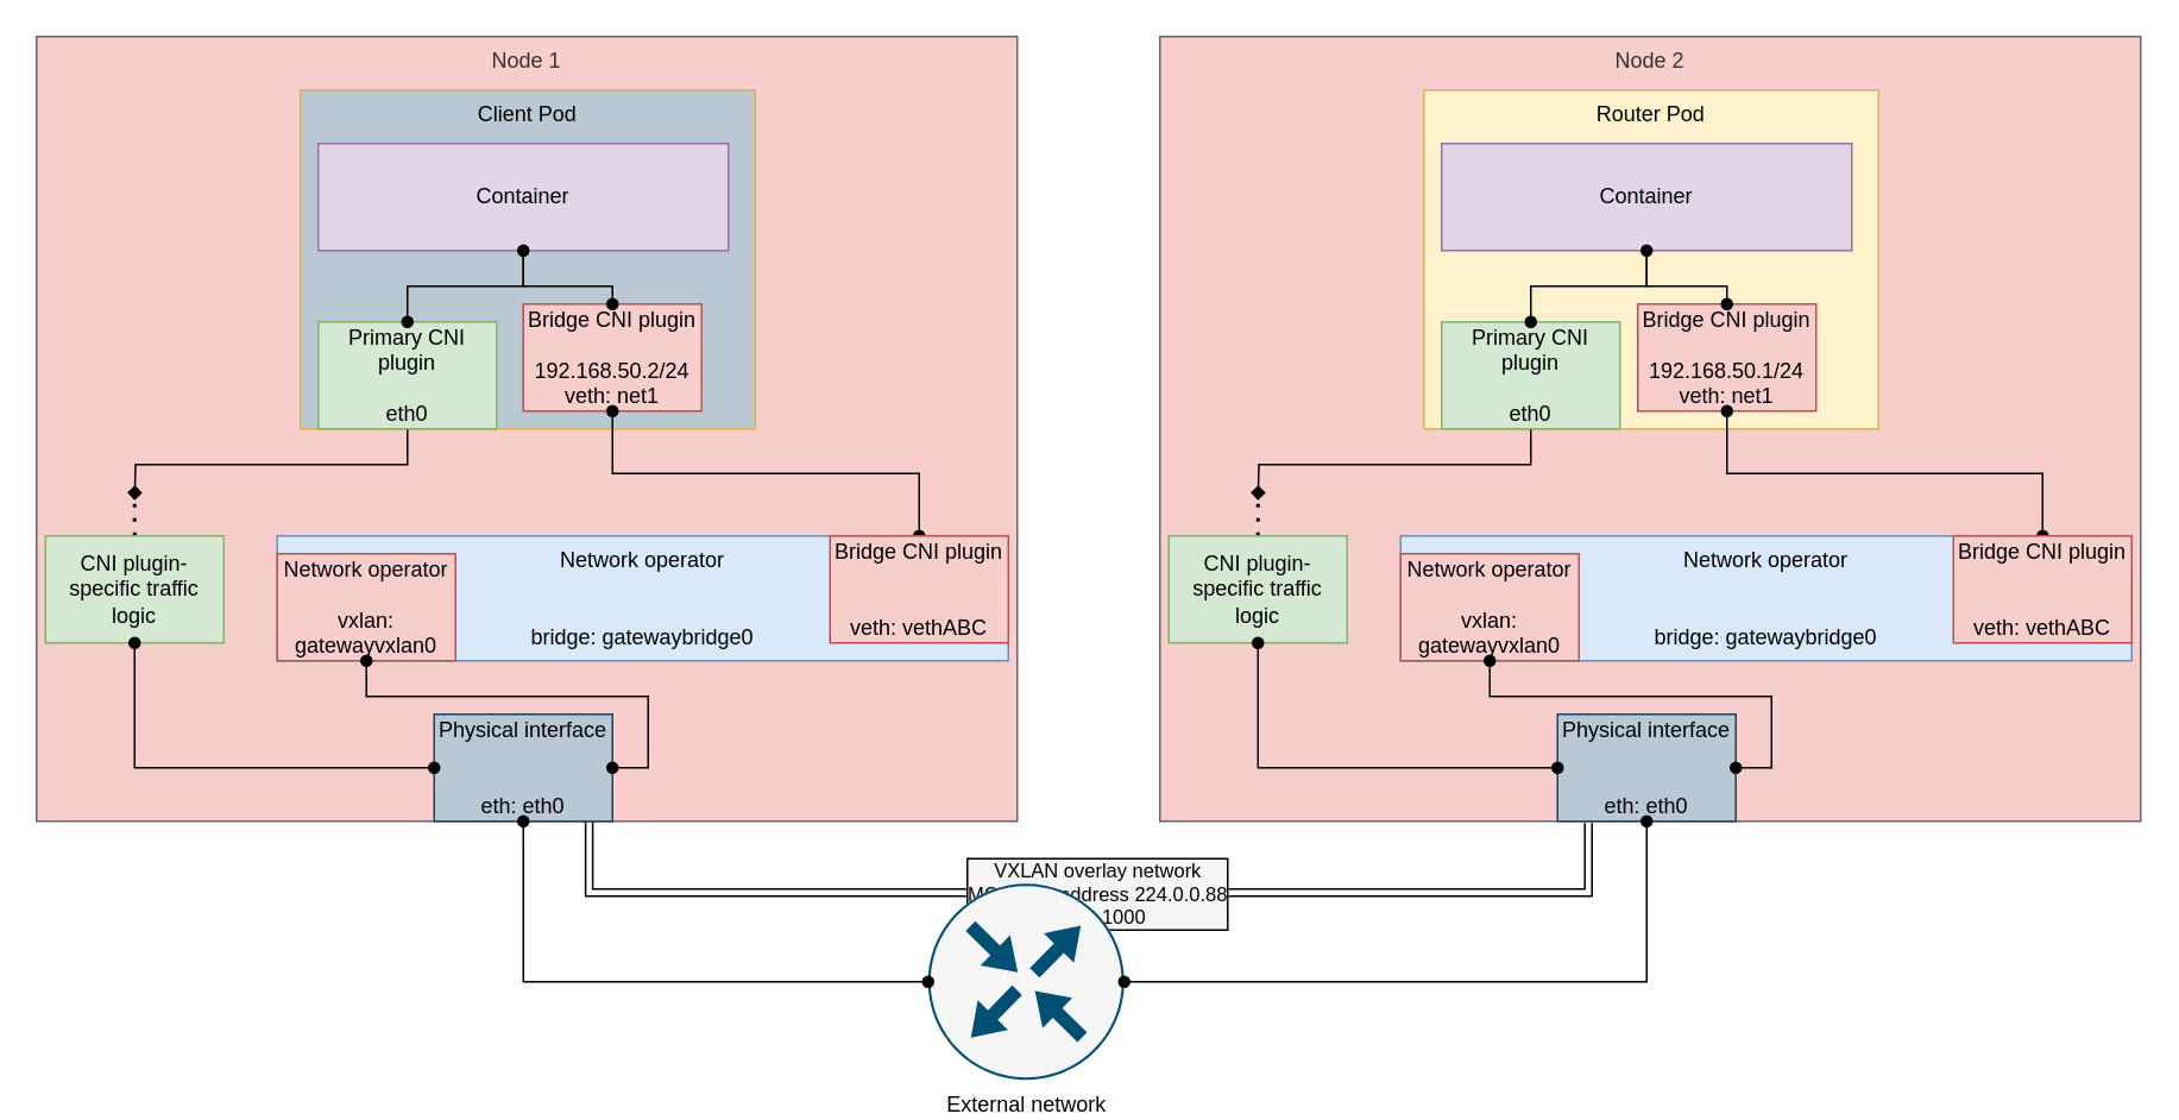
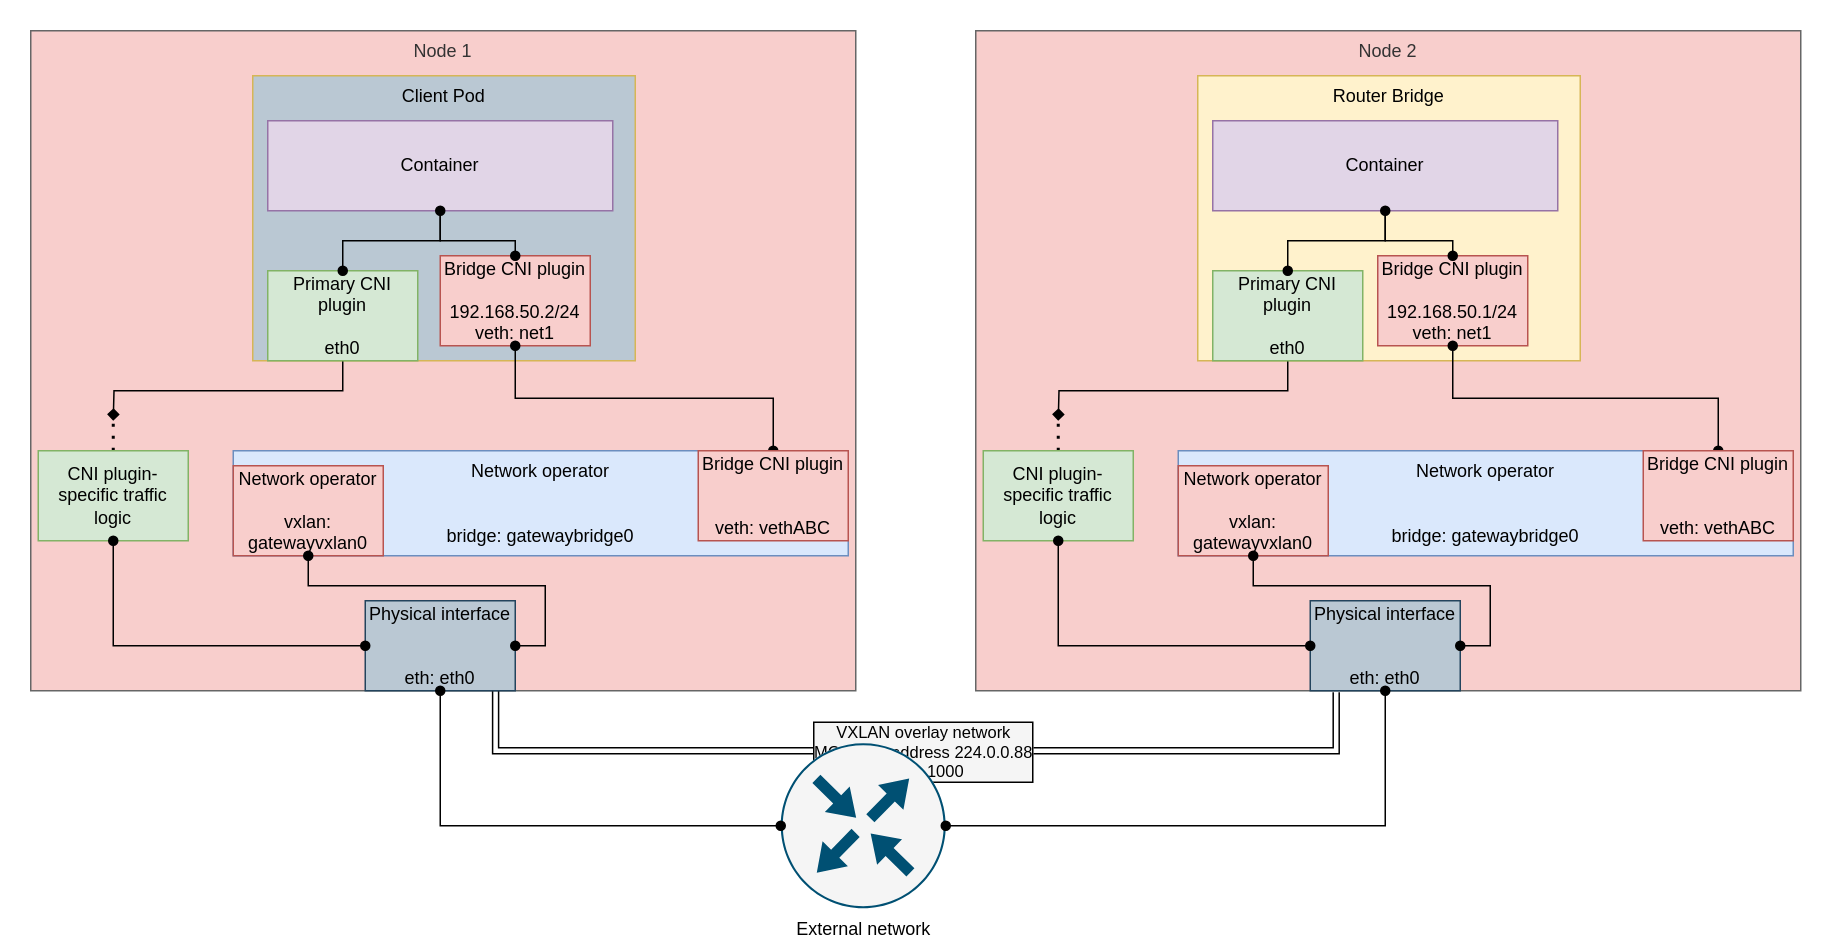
  <mxCell id="0" />
  <mxCell id="1" parent="0" />
  <mxCell id="2" value="Node 1" style="rounded=0;whiteSpace=wrap;html=1;verticalAlign=top;fillColor=#f8cecc;fontColor=#333333;strokeColor=#666666;" vertex="1" parent="1"><mxGeometry x="20" y="20" width="550" height="440" as="geometry" /></mxCell>
  <mxCell id="3" value="Client Pod" style="rounded=0;whiteSpace=wrap;html=1;verticalAlign=top;fillColor=#bac8d3;strokeColor=#d6b656;" vertex="1" parent="1"><mxGeometry x="168" y="50" width="255" height="190" as="geometry" /></mxCell>
  <mxCell id="4" style="edgeStyle=orthogonalEdgeStyle;rounded=0;orthogonalLoop=1;jettySize=auto;html=1;exitX=0.5;exitY=1;exitDx=0;exitDy=0;endArrow=diamond;endFill=1;" edge="1" parent="1" source="5"><mxGeometry relative="1" as="geometry"><mxPoint x="75" y="280" as="targetPoint" /></mxGeometry></mxCell>
  <mxCell id="5" value="Primary CNI plugin&lt;br&gt;&lt;br&gt;eth0" style="rounded=0;whiteSpace=wrap;html=1;fillColor=#d5e8d4;strokeColor=#82b366;" vertex="1" parent="1"><mxGeometry x="178" y="180" width="100" height="60" as="geometry" /></mxCell>
  <mxCell id="6" value="Bridge CNI plugin&lt;br&gt;&lt;br&gt;192.168.50.2/24&lt;br&gt;veth: net1" style="rounded=0;whiteSpace=wrap;html=1;fillColor=#f8cecc;strokeColor=#b85450;" vertex="1" parent="1"><mxGeometry x="293" y="170" width="100" height="60" as="geometry" /></mxCell>
  <mxCell id="7" value="Container" style="rounded=0;whiteSpace=wrap;html=1;fillColor=#e1d5e7;strokeColor=#9673a6;" vertex="1" parent="1"><mxGeometry x="178" y="80" width="230" height="60" as="geometry" /></mxCell>
  <mxCell id="8" style="edgeStyle=orthogonalEdgeStyle;rounded=0;orthogonalLoop=1;jettySize=auto;html=1;exitX=0.5;exitY=1;exitDx=0;exitDy=0;entryX=0.5;entryY=0;entryDx=0;entryDy=0;endArrow=oval;endFill=1;startArrow=oval;startFill=1;" edge="1" parent="1" source="7" target="5"><mxGeometry relative="1" as="geometry" /></mxCell>
  <mxCell id="9" style="edgeStyle=orthogonalEdgeStyle;rounded=0;orthogonalLoop=1;jettySize=auto;html=1;exitX=0.5;exitY=1;exitDx=0;exitDy=0;entryX=0.5;entryY=0;entryDx=0;entryDy=0;endArrow=oval;endFill=1;" edge="1" parent="1" source="7" target="6"><mxGeometry relative="1" as="geometry" /></mxCell>
  <mxCell id="10" value="Network operator&lt;br&gt;&lt;br&gt;&lt;br&gt;bridge: gatewaybridge0" style="rounded=0;whiteSpace=wrap;html=1;fillColor=#dae8fc;strokeColor=#6c8ebf;" vertex="1" parent="1"><mxGeometry x="155" y="300" width="410" height="70" as="geometry" /></mxCell>
  <mxCell id="11" style="edgeStyle=orthogonalEdgeStyle;rounded=0;orthogonalLoop=1;jettySize=auto;html=1;exitX=0.5;exitY=1;exitDx=0;exitDy=0;endArrow=oval;endFill=1;startArrow=oval;startFill=1;entryX=0.5;entryY=0;entryDx=0;entryDy=0;" edge="1" parent="1" source="6" target="17"><mxGeometry relative="1" as="geometry"><mxPoint x="204.8" y="240" as="sourcePoint" /><mxPoint x="204.8" y="300" as="targetPoint" /></mxGeometry></mxCell>
  <mxCell id="12" value="" style="endArrow=none;dashed=1;html=1;dashPattern=1 3;strokeWidth=2;rounded=0;exitX=0.5;exitY=0;exitDx=0;exitDy=0;" edge="1" parent="1" source="13"><mxGeometry width="50" height="50" relative="1" as="geometry"><mxPoint x="72.565" y="299.1" as="sourcePoint" /><mxPoint x="75" y="280" as="targetPoint" /></mxGeometry></mxCell>
  <mxCell id="13" value="CNI plugin-specific traffic logic" style="rounded=0;whiteSpace=wrap;html=1;fillColor=#d5e8d4;strokeColor=#82b366;" vertex="1" parent="1"><mxGeometry x="25" y="300" width="100" height="60" as="geometry" /></mxCell>
  <mxCell id="14" style="edgeStyle=orthogonalEdgeStyle;rounded=0;orthogonalLoop=1;jettySize=auto;html=1;exitX=0.869;exitY=0.981;exitDx=0;exitDy=0;entryX=0.173;entryY=1.018;entryDx=0;entryDy=0;shape=link;exitPerimeter=0;entryPerimeter=0;" edge="1" parent="1" source="16" target="33"><mxGeometry relative="1" as="geometry"><Array as="points"><mxPoint x="330" y="500" /><mxPoint x="890" y="500" /></Array></mxGeometry></mxCell>
  <mxCell id="15" value="VXLAN overlay network&lt;br&gt;MC group address 224.0.0.88&lt;br&gt;VNID 1000" style="edgeLabel;html=1;align=center;verticalAlign=middle;resizable=0;points=[];labelBackgroundColor=light-dark(#f5f5f5, #959595);labelBorderColor=default;spacing=10;" vertex="1" connectable="0" parent="14"><mxGeometry x="0.005" relative="1" as="geometry"><mxPoint x="4" as="offset" /></mxGeometry></mxCell>
  <mxCell id="16" value="Physical interface&lt;div&gt;&lt;br&gt;&lt;/div&gt;&lt;div&gt;&lt;br&gt;&lt;/div&gt;&lt;div&gt;eth: eth0&lt;/div&gt;" style="rounded=0;whiteSpace=wrap;html=1;fillColor=#bac8d3;strokeColor=#23445d;" vertex="1" parent="1"><mxGeometry x="243" y="400" width="100" height="60" as="geometry" /></mxCell>
  <mxCell id="17" value="Bridge CNI plugin&lt;br&gt;&lt;br&gt;&lt;br&gt;veth: vethABC" style="rounded=0;whiteSpace=wrap;html=1;fillColor=#f8cecc;strokeColor=#b85450;" vertex="1" parent="1"><mxGeometry x="465" y="300" width="100" height="60" as="geometry" /></mxCell>
  <mxCell id="18" value="Network operator&lt;div&gt;&lt;br&gt;&lt;/div&gt;&lt;div&gt;vxlan:&lt;/div&gt;&lt;div&gt;gatewayvxlan0&lt;/div&gt;" style="rounded=0;whiteSpace=wrap;html=1;fillColor=#f8cecc;strokeColor=#b85450;" vertex="1" parent="1"><mxGeometry x="155" y="310" width="100" height="60" as="geometry" /></mxCell>
  <mxCell id="19" style="edgeStyle=orthogonalEdgeStyle;rounded=0;orthogonalLoop=1;jettySize=auto;html=1;exitX=0.5;exitY=1;exitDx=0;exitDy=0;entryX=1;entryY=0.5;entryDx=0;entryDy=0;endArrow=oval;endFill=1;startArrow=oval;startFill=1;" edge="1" parent="1" source="18" target="16"><mxGeometry relative="1" as="geometry"><Array as="points"><mxPoint x="205" y="390" /><mxPoint x="363" y="390" /><mxPoint x="363" y="430" /></Array></mxGeometry></mxCell>
  <mxCell id="20" style="edgeStyle=orthogonalEdgeStyle;rounded=0;orthogonalLoop=1;jettySize=auto;html=1;exitX=0.5;exitY=1;exitDx=0;exitDy=0;entryX=0;entryY=0.5;entryDx=0;entryDy=0;endArrow=oval;endFill=1;startArrow=oval;startFill=1;" edge="1" parent="1" source="13" target="16"><mxGeometry relative="1" as="geometry" /></mxCell>
  <mxCell id="21" value="Node 2" style="rounded=0;whiteSpace=wrap;html=1;verticalAlign=top;fillColor=#f8cecc;fontColor=#333333;strokeColor=#666666;" vertex="1" parent="1"><mxGeometry x="650" y="20" width="550" height="440" as="geometry" /></mxCell>
- <mxCell id="22" value="Router Pod" style="rounded=0;whiteSpace=wrap;html=1;verticalAlign=top;fillColor=#fff2cc;strokeColor=#d6b656;" vertex="1" parent="1"><mxGeometry x="798" y="50" width="255" height="190" as="geometry" /></mxCell>
+ <mxCell id="22" value="Router Bridge" style="rounded=0;whiteSpace=wrap;html=1;verticalAlign=top;fillColor=#fff2cc;strokeColor=#d6b656;" vertex="1" parent="1"><mxGeometry x="798" y="50" width="255" height="190" as="geometry" /></mxCell>
  <mxCell id="23" style="edgeStyle=orthogonalEdgeStyle;rounded=0;orthogonalLoop=1;jettySize=auto;html=1;exitX=0.5;exitY=1;exitDx=0;exitDy=0;endArrow=diamond;endFill=1;" edge="1" parent="1" source="24"><mxGeometry relative="1" as="geometry"><mxPoint x="705" y="280" as="targetPoint" /></mxGeometry></mxCell>
  <mxCell id="24" value="Primary CNI plugin&lt;br&gt;&lt;br&gt;eth0" style="rounded=0;whiteSpace=wrap;html=1;fillColor=#d5e8d4;strokeColor=#82b366;" vertex="1" parent="1"><mxGeometry x="808" y="180" width="100" height="60" as="geometry" /></mxCell>
  <mxCell id="25" value="Bridge CNI plugin&lt;br&gt;&lt;br&gt;192.168.50.1/24&lt;br&gt;veth: net1" style="rounded=0;whiteSpace=wrap;html=1;fillColor=#f8cecc;strokeColor=#b85450;" vertex="1" parent="1"><mxGeometry x="918" y="170" width="100" height="60" as="geometry" /></mxCell>
  <mxCell id="26" value="Container" style="rounded=0;whiteSpace=wrap;html=1;fillColor=#e1d5e7;strokeColor=#9673a6;" vertex="1" parent="1"><mxGeometry x="808" y="80" width="230" height="60" as="geometry" /></mxCell>
  <mxCell id="27" style="edgeStyle=orthogonalEdgeStyle;rounded=0;orthogonalLoop=1;jettySize=auto;html=1;exitX=0.5;exitY=1;exitDx=0;exitDy=0;entryX=0.5;entryY=0;entryDx=0;entryDy=0;endArrow=oval;endFill=1;startArrow=oval;startFill=1;" edge="1" parent="1" source="26" target="24"><mxGeometry relative="1" as="geometry" /></mxCell>
  <mxCell id="28" style="edgeStyle=orthogonalEdgeStyle;rounded=0;orthogonalLoop=1;jettySize=auto;html=1;exitX=0.5;exitY=1;exitDx=0;exitDy=0;entryX=0.5;entryY=0;entryDx=0;entryDy=0;endArrow=oval;endFill=1;" edge="1" parent="1" source="26" target="25"><mxGeometry relative="1" as="geometry" /></mxCell>
  <mxCell id="29" value="Network operator&lt;br&gt;&lt;br&gt;&lt;br&gt;bridge: gatewaybridge0" style="rounded=0;whiteSpace=wrap;html=1;fillColor=#dae8fc;strokeColor=#6c8ebf;" vertex="1" parent="1"><mxGeometry x="785" y="300" width="410" height="70" as="geometry" /></mxCell>
  <mxCell id="30" style="edgeStyle=orthogonalEdgeStyle;rounded=0;orthogonalLoop=1;jettySize=auto;html=1;exitX=0.5;exitY=1;exitDx=0;exitDy=0;endArrow=oval;endFill=1;startArrow=oval;startFill=1;entryX=0.5;entryY=0;entryDx=0;entryDy=0;" edge="1" parent="1" source="25" target="34"><mxGeometry relative="1" as="geometry"><mxPoint x="834.8" y="240" as="sourcePoint" /><mxPoint x="834.8" y="300" as="targetPoint" /></mxGeometry></mxCell>
  <mxCell id="31" value="" style="endArrow=none;dashed=1;html=1;dashPattern=1 3;strokeWidth=2;rounded=0;exitX=0.5;exitY=0;exitDx=0;exitDy=0;" edge="1" parent="1" source="32"><mxGeometry width="50" height="50" relative="1" as="geometry"><mxPoint x="702.565" y="299.1" as="sourcePoint" /><mxPoint x="705" y="280" as="targetPoint" /></mxGeometry></mxCell>
  <mxCell id="32" value="CNI plugin-specific traffic logic" style="rounded=0;whiteSpace=wrap;html=1;fillColor=#d5e8d4;strokeColor=#82b366;" vertex="1" parent="1"><mxGeometry x="655" y="300" width="100" height="60" as="geometry" /></mxCell>
  <mxCell id="33" value="Physical interface&lt;div&gt;&lt;br&gt;&lt;/div&gt;&lt;div&gt;&lt;br&gt;&lt;/div&gt;&lt;div&gt;eth: eth0&lt;/div&gt;" style="rounded=0;whiteSpace=wrap;html=1;fillColor=#bac8d3;strokeColor=#23445d;" vertex="1" parent="1"><mxGeometry x="873" y="400" width="100" height="60" as="geometry" /></mxCell>
  <mxCell id="34" value="Bridge CNI plugin&lt;br&gt;&lt;br&gt;&lt;br&gt;veth: vethABC" style="rounded=0;whiteSpace=wrap;html=1;fillColor=#f8cecc;strokeColor=#b85450;" vertex="1" parent="1"><mxGeometry x="1095" y="300" width="100" height="60" as="geometry" /></mxCell>
  <mxCell id="35" value="Network operator&lt;div&gt;&lt;br&gt;&lt;/div&gt;&lt;div&gt;vxlan:&lt;/div&gt;&lt;div&gt;gatewayvxlan0&lt;/div&gt;" style="rounded=0;whiteSpace=wrap;html=1;fillColor=#f8cecc;strokeColor=#b85450;" vertex="1" parent="1"><mxGeometry x="785" y="310" width="100" height="60" as="geometry" /></mxCell>
  <mxCell id="36" style="edgeStyle=orthogonalEdgeStyle;rounded=0;orthogonalLoop=1;jettySize=auto;html=1;exitX=0.5;exitY=1;exitDx=0;exitDy=0;entryX=1;entryY=0.5;entryDx=0;entryDy=0;endArrow=oval;endFill=1;startArrow=oval;startFill=1;" edge="1" parent="1" source="35" target="33"><mxGeometry relative="1" as="geometry"><Array as="points"><mxPoint x="835" y="390" /><mxPoint x="993" y="390" /><mxPoint x="993" y="430" /></Array></mxGeometry></mxCell>
  <mxCell id="37" style="edgeStyle=orthogonalEdgeStyle;rounded=0;orthogonalLoop=1;jettySize=auto;html=1;exitX=0.5;exitY=1;exitDx=0;exitDy=0;entryX=0;entryY=0.5;entryDx=0;entryDy=0;endArrow=oval;endFill=1;startArrow=oval;startFill=1;" edge="1" parent="1" source="32" target="33"><mxGeometry relative="1" as="geometry" /></mxCell>
  <mxCell id="38" value="External network" style="sketch=0;points=[[0.5,0,0],[1,0.5,0],[0.5,1,0],[0,0.5,0],[0.145,0.145,0],[0.856,0.145,0],[0.855,0.856,0],[0.145,0.855,0]];verticalLabelPosition=bottom;html=1;verticalAlign=top;aspect=fixed;align=center;pointerEvents=1;shape=mxgraph.cisco19.rect;prIcon=router;fillColor=light-dark(#f5f5f5, #161616);strokeColor=#005073;" vertex="1" parent="1"><mxGeometry x="520" y="495" width="110" height="110" as="geometry" /></mxCell>
  <mxCell id="39" style="edgeStyle=orthogonalEdgeStyle;rounded=0;orthogonalLoop=1;jettySize=auto;html=1;exitX=0.5;exitY=1;exitDx=0;exitDy=0;entryX=1;entryY=0.5;entryDx=0;entryDy=0;entryPerimeter=0;endArrow=oval;endFill=1;startArrow=oval;startFill=1;" edge="1" parent="1" source="33" target="38"><mxGeometry relative="1" as="geometry" /></mxCell>
  <mxCell id="40" style="edgeStyle=orthogonalEdgeStyle;rounded=0;orthogonalLoop=1;jettySize=auto;html=1;exitX=0.5;exitY=1;exitDx=0;exitDy=0;entryX=0;entryY=0.5;entryDx=0;entryDy=0;entryPerimeter=0;endArrow=oval;endFill=1;startArrow=oval;startFill=1;" edge="1" parent="1" source="16" target="38"><mxGeometry relative="1" as="geometry" /></mxCell>
